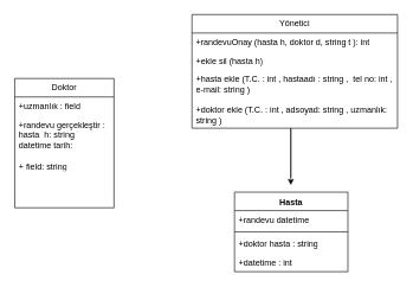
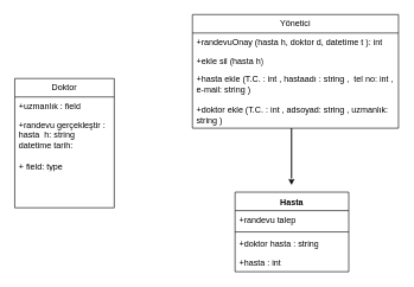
  <mxCell id="0" />
  <mxCell id="1" parent="0" />
  <mxCell id="2" value="Yönetici" style="swimlane;fontStyle=0;childLayout=stackLayout;horizontal=1;startSize=26;fillColor=none;horizontalStack=0;resizeParent=1;resizeParentMax=0;resizeLast=0;collapsible=1;marginBottom=0;whiteSpace=wrap;html=1;" vertex="1" parent="1"><mxGeometry x="270" y="20" width="290" height="160" as="geometry" /></mxCell>
- <mxCell id="3" value="+randevuOnay (hasta h, doktor d, string t ): int" style="text;strokeColor=none;fillColor=none;align=left;verticalAlign=top;spacingLeft=4;spacingRight=4;overflow=hidden;rotatable=0;points=[[0,0.5],[1,0.5]];portConstraint=eastwest;whiteSpace=wrap;html=1;" vertex="1" parent="2"><mxGeometry y="26" width="290" height="26" as="geometry" /></mxCell>
+ <mxCell id="3" value="+randevuOnay (hasta h, doktor d, datetime t ): int" style="text;strokeColor=none;fillColor=none;align=left;verticalAlign=top;spacingLeft=4;spacingRight=4;overflow=hidden;rotatable=0;points=[[0,0.5],[1,0.5]];portConstraint=eastwest;whiteSpace=wrap;html=1;" vertex="1" parent="2"><mxGeometry y="26" width="290" height="26" as="geometry" /></mxCell>
  <mxCell id="4" value="+ekle sil (hasta h)&lt;br&gt;" style="text;strokeColor=none;fillColor=none;align=left;verticalAlign=top;spacingLeft=4;spacingRight=4;overflow=hidden;rotatable=0;points=[[0,0.5],[1,0.5]];portConstraint=eastwest;whiteSpace=wrap;html=1;" vertex="1" parent="2"><mxGeometry y="52" width="290" height="26" as="geometry" /></mxCell>
  <mxCell id="5" value="+hasta ekle (T.C. : int , hastaadı : string ,&amp;nbsp; tel no: int , e-mail: string )&lt;br&gt;&lt;br&gt;+doktor ekle (T.C. : int , adsoyad: string , uzmanlık: string )&lt;br&gt;&lt;br&gt;" style="text;strokeColor=none;fillColor=none;align=left;verticalAlign=top;spacingLeft=4;spacingRight=4;overflow=hidden;rotatable=0;points=[[0,0.5],[1,0.5]];portConstraint=eastwest;whiteSpace=wrap;html=1;" vertex="1" parent="2"><mxGeometry y="78" width="290" height="82" as="geometry" /></mxCell>
  <mxCell id="6" value="Hasta" style="swimlane;fontStyle=1;align=center;verticalAlign=top;childLayout=stackLayout;horizontal=1;startSize=26;horizontalStack=0;resizeParent=1;resizeParentMax=0;resizeLast=0;collapsible=1;marginBottom=0;whiteSpace=wrap;html=1;" vertex="1" parent="1"><mxGeometry x="330" y="270" width="160" height="112" as="geometry" /></mxCell>
- <mxCell id="7" value="+randevu datetime" style="text;strokeColor=none;fillColor=none;align=left;verticalAlign=top;spacingLeft=4;spacingRight=4;overflow=hidden;rotatable=0;points=[[0,0.5],[1,0.5]];portConstraint=eastwest;whiteSpace=wrap;html=1;" vertex="1" parent="6"><mxGeometry y="26" width="160" height="26" as="geometry" /></mxCell>
+ <mxCell id="7" value="+randevu talep" style="text;strokeColor=none;fillColor=none;align=left;verticalAlign=top;spacingLeft=4;spacingRight=4;overflow=hidden;rotatable=0;points=[[0,0.5],[1,0.5]];portConstraint=eastwest;whiteSpace=wrap;html=1;" vertex="1" parent="6"><mxGeometry y="26" width="160" height="26" as="geometry" /></mxCell>
  <mxCell id="8" value="" style="line;strokeWidth=1;fillColor=none;align=left;verticalAlign=middle;spacingTop=-1;spacingLeft=3;spacingRight=3;rotatable=0;labelPosition=right;points=[];portConstraint=eastwest;strokeColor=inherit;" vertex="1" parent="6"><mxGeometry y="52" width="160" height="8" as="geometry" /></mxCell>
  <mxCell id="9" value="+doktor hasta : string" style="text;strokeColor=none;fillColor=none;align=left;verticalAlign=top;spacingLeft=4;spacingRight=4;overflow=hidden;rotatable=0;points=[[0,0.5],[1,0.5]];portConstraint=eastwest;whiteSpace=wrap;html=1;" vertex="1" parent="6"><mxGeometry y="60" width="160" height="26" as="geometry" /></mxCell>
- <mxCell id="10" value="+datetime : int&lt;br&gt;" style="text;strokeColor=none;fillColor=none;align=left;verticalAlign=top;spacingLeft=4;spacingRight=4;overflow=hidden;rotatable=0;points=[[0,0.5],[1,0.5]];portConstraint=eastwest;whiteSpace=wrap;html=1;" vertex="1" parent="6"><mxGeometry y="86" width="160" height="26" as="geometry" /></mxCell>
+ <mxCell id="10" value="+hasta : int&lt;br&gt;" style="text;strokeColor=none;fillColor=none;align=left;verticalAlign=top;spacingLeft=4;spacingRight=4;overflow=hidden;rotatable=0;points=[[0,0.5],[1,0.5]];portConstraint=eastwest;whiteSpace=wrap;html=1;" vertex="1" parent="6"><mxGeometry y="86" width="160" height="26" as="geometry" /></mxCell>
  <mxCell id="11" value="" style="endArrow=classic;html=1;rounded=0;" edge="1" parent="1"><mxGeometry width="50" height="50" relative="1" as="geometry"><mxPoint x="409.44" y="250" as="sourcePoint" /><mxPoint x="409.44" y="260" as="targetPoint" /><Array as="points"><mxPoint x="409.44" y="180" /></Array></mxGeometry></mxCell>
  <mxCell id="12" value="Doktor" style="swimlane;fontStyle=0;childLayout=stackLayout;horizontal=1;startSize=26;fillColor=none;horizontalStack=0;resizeParent=1;resizeParentMax=0;resizeLast=0;collapsible=1;marginBottom=0;whiteSpace=wrap;html=1;" vertex="1" parent="1"><mxGeometry x="20" y="110" width="140" height="182" as="geometry" /></mxCell>
  <mxCell id="13" value="+uzmanlık : field" style="text;strokeColor=none;fillColor=none;align=left;verticalAlign=top;spacingLeft=4;spacingRight=4;overflow=hidden;rotatable=0;points=[[0,0.5],[1,0.5]];portConstraint=eastwest;whiteSpace=wrap;html=1;" vertex="1" parent="12"><mxGeometry y="26" width="140" height="26" as="geometry" /></mxCell>
  <mxCell id="14" value="+randevu gerçekleştir :&amp;nbsp;&lt;br&gt;hasta&amp;nbsp; h: string&lt;br&gt;datetime tarih:&amp;nbsp;" style="text;strokeColor=none;fillColor=none;align=left;verticalAlign=top;spacingLeft=4;spacingRight=4;overflow=hidden;rotatable=0;points=[[0,0.5],[1,0.5]];portConstraint=eastwest;whiteSpace=wrap;html=1;" vertex="1" parent="12"><mxGeometry y="52" width="140" height="58" as="geometry" /></mxCell>
- <mxCell id="15" value="+ field: string" style="text;strokeColor=none;fillColor=none;align=left;verticalAlign=top;spacingLeft=4;spacingRight=4;overflow=hidden;rotatable=0;points=[[0,0.5],[1,0.5]];portConstraint=eastwest;whiteSpace=wrap;html=1;" vertex="1" parent="12"><mxGeometry y="110" width="140" height="72" as="geometry" /></mxCell>
+ <mxCell id="15" value="+ field: type" style="text;strokeColor=none;fillColor=none;align=left;verticalAlign=top;spacingLeft=4;spacingRight=4;overflow=hidden;rotatable=0;points=[[0,0.5],[1,0.5]];portConstraint=eastwest;whiteSpace=wrap;html=1;" vertex="1" parent="12"><mxGeometry y="110" width="140" height="72" as="geometry" /></mxCell>
